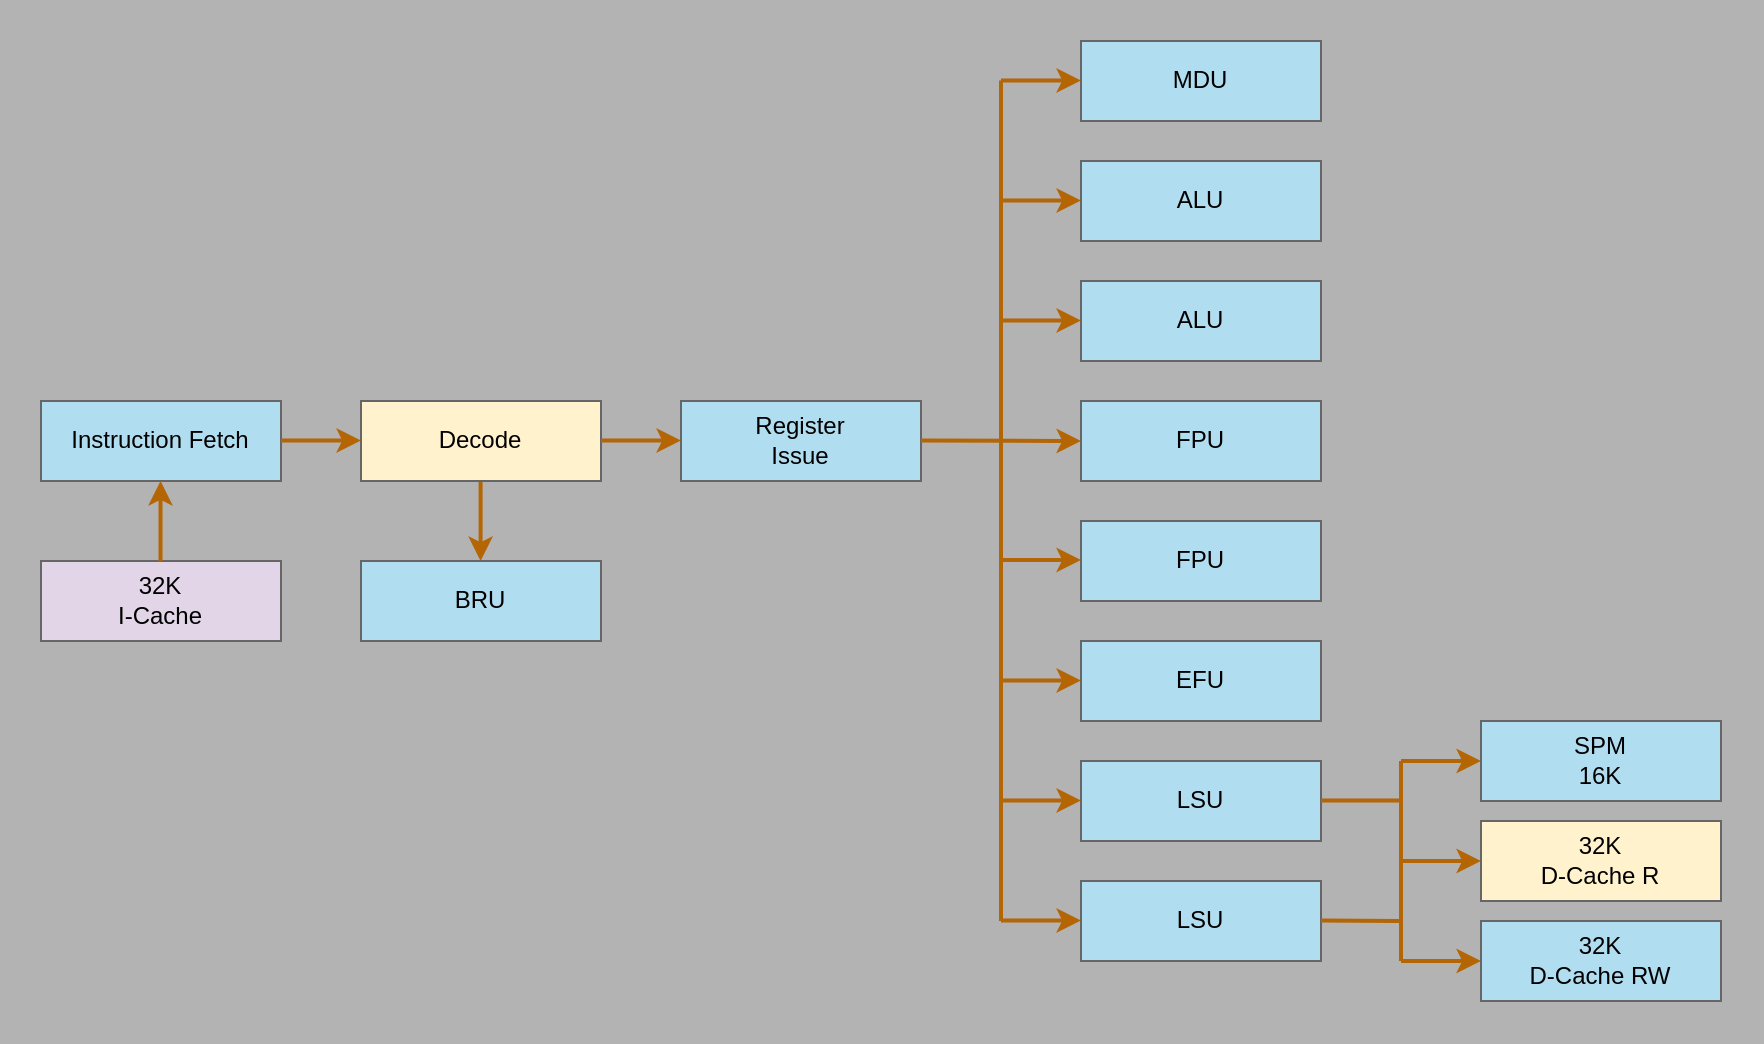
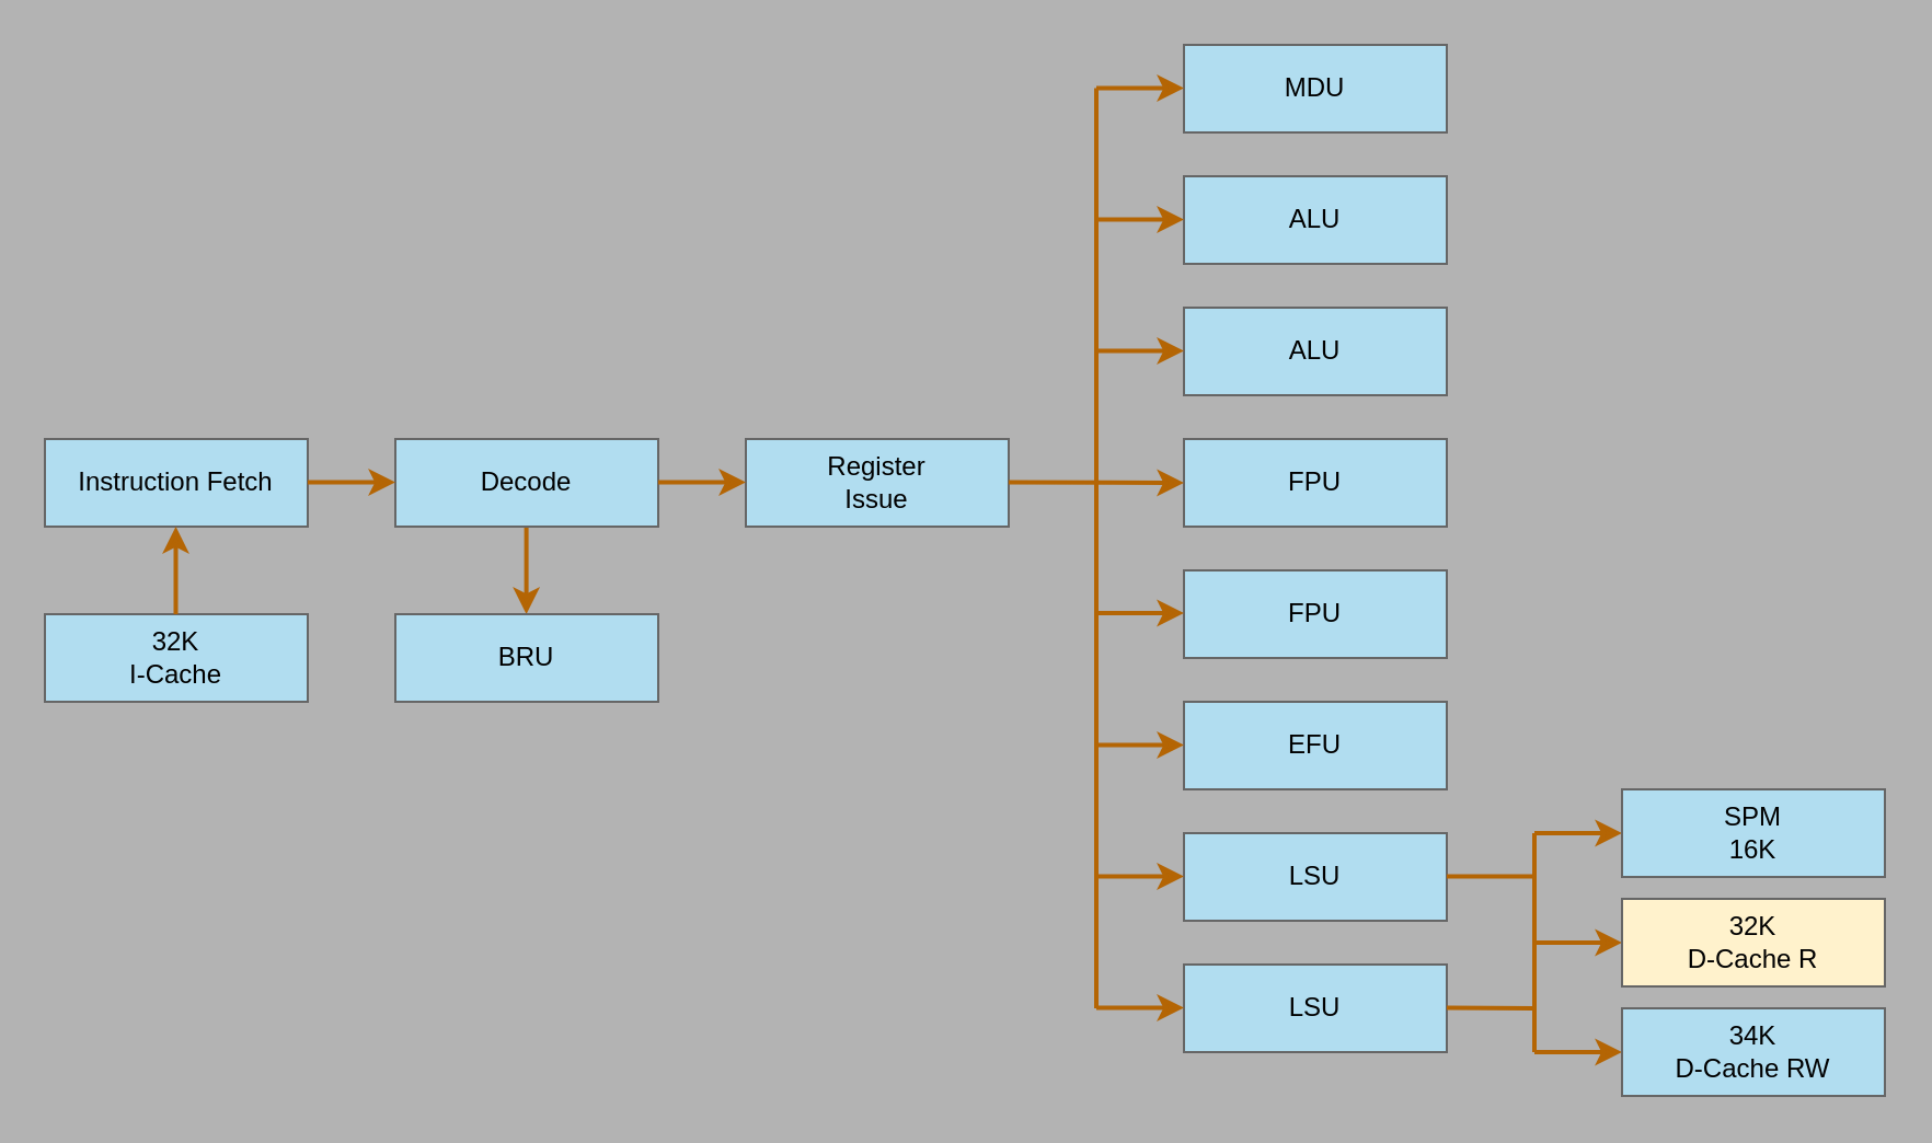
  <mxCell id="0" />
  <mxCell id="1" parent="0" />
- <mxCell id="2" value="32K&lt;br&gt;I-Cache" style="rounded=0;whiteSpace=wrap;html=1;fillColor=#e1d5e7;strokeColor=#666666;" vertex="1" parent="1"><mxGeometry x="20" y="280" width="120" height="40" as="geometry" /></mxCell>
+ <mxCell id="2" value="32K&lt;br&gt;I-Cache" style="rounded=0;whiteSpace=wrap;html=1;fillColor=#b1ddf0;strokeColor=#666666;" vertex="1" parent="1"><mxGeometry x="20" y="280" width="120" height="40" as="geometry" /></mxCell>
  <mxCell id="3" value="Instruction Fetch" style="rounded=0;whiteSpace=wrap;html=1;fillColor=#b1ddf0;strokeColor=#666666;" vertex="1" parent="1"><mxGeometry x="20" y="200" width="120" height="40" as="geometry" /></mxCell>
  <mxCell id="4" value="" style="endArrow=classic;html=1;rounded=0;strokeWidth=2;fillColor=#fad7ac;strokeColor=#b46504;" edge="1" parent="1"><mxGeometry width="50" height="50" relative="1" as="geometry"><mxPoint x="239.8" y="240" as="sourcePoint" /><mxPoint x="239.8" y="280" as="targetPoint" /></mxGeometry></mxCell>
  <mxCell id="5" value="" style="endArrow=classic;html=1;rounded=0;strokeWidth=2;fillColor=#fad7ac;strokeColor=#b46504;" edge="1" parent="1"><mxGeometry width="50" height="50" relative="1" as="geometry"><mxPoint x="79.76" y="280" as="sourcePoint" /><mxPoint x="79.76" y="240" as="targetPoint" /></mxGeometry></mxCell>
  <mxCell id="6" value="Register&lt;br&gt;Issue" style="rounded=0;whiteSpace=wrap;html=1;fillColor=#b1ddf0;strokeColor=#666666;" vertex="1" parent="1"><mxGeometry x="340" y="200" width="120" height="40" as="geometry" /></mxCell>
- <mxCell id="7" value="Decode" style="rounded=0;whiteSpace=wrap;html=1;fillColor=#fff2cc;strokeColor=#666666;" vertex="1" parent="1"><mxGeometry x="180" y="200" width="120" height="40" as="geometry" /></mxCell>
+ <mxCell id="7" value="Decode" style="rounded=0;whiteSpace=wrap;html=1;fillColor=#b1ddf0;strokeColor=#666666;" vertex="1" parent="1"><mxGeometry x="180" y="200" width="120" height="40" as="geometry" /></mxCell>
  <mxCell id="8" value="BRU" style="rounded=0;whiteSpace=wrap;html=1;fillColor=#b1ddf0;strokeColor=#666666;" vertex="1" parent="1"><mxGeometry x="180" y="280" width="120" height="40" as="geometry" /></mxCell>
  <mxCell id="9" value="ALU" style="rounded=0;whiteSpace=wrap;html=1;fillColor=#b1ddf0;strokeColor=#666666;" vertex="1" parent="1"><mxGeometry x="540" y="80" width="120" height="40" as="geometry" /></mxCell>
  <mxCell id="10" value="ALU" style="rounded=0;whiteSpace=wrap;html=1;fillColor=#b1ddf0;strokeColor=#666666;" vertex="1" parent="1"><mxGeometry x="540" y="140" width="120" height="40" as="geometry" /></mxCell>
  <mxCell id="11" value="FPU" style="rounded=0;whiteSpace=wrap;html=1;fillColor=#b1ddf0;strokeColor=#666666;" vertex="1" parent="1"><mxGeometry x="540" y="200" width="120" height="40" as="geometry" /></mxCell>
  <mxCell id="12" value="FPU" style="rounded=0;whiteSpace=wrap;html=1;fillColor=#b1ddf0;strokeColor=#666666;" vertex="1" parent="1"><mxGeometry x="540" y="260" width="120" height="40" as="geometry" /></mxCell>
  <mxCell id="13" value="MDU" style="rounded=0;whiteSpace=wrap;html=1;fillColor=#b1ddf0;strokeColor=#666666;" vertex="1" parent="1"><mxGeometry x="540" y="20" width="120" height="40" as="geometry" /></mxCell>
  <mxCell id="14" value="EFU" style="rounded=0;whiteSpace=wrap;html=1;fillColor=#b1ddf0;strokeColor=#666666;" vertex="1" parent="1"><mxGeometry x="540" y="320" width="120" height="40" as="geometry" /></mxCell>
  <mxCell id="15" value="LSU" style="rounded=0;whiteSpace=wrap;html=1;fillColor=#b1ddf0;strokeColor=#666666;" vertex="1" parent="1"><mxGeometry x="540" y="380" width="120" height="40" as="geometry" /></mxCell>
  <mxCell id="16" value="LSU" style="rounded=0;whiteSpace=wrap;html=1;fillColor=#b1ddf0;strokeColor=#666666;" vertex="1" parent="1"><mxGeometry x="540" y="440" width="120" height="40" as="geometry" /></mxCell>
  <mxCell id="17" value="" style="endArrow=classic;html=1;rounded=0;strokeWidth=2;fillColor=#fad7ac;strokeColor=#b46504;" edge="1" parent="1"><mxGeometry width="50" height="50" relative="1" as="geometry"><mxPoint x="140" y="219.76" as="sourcePoint" /><mxPoint x="180" y="219.76" as="targetPoint" /></mxGeometry></mxCell>
  <mxCell id="18" value="" style="endArrow=classic;html=1;rounded=0;strokeWidth=2;fillColor=#fad7ac;strokeColor=#b46504;" edge="1" parent="1"><mxGeometry width="50" height="50" relative="1" as="geometry"><mxPoint x="300" y="219.76" as="sourcePoint" /><mxPoint x="340" y="219.76" as="targetPoint" /></mxGeometry></mxCell>
  <mxCell id="19" value="" style="endArrow=classic;html=1;rounded=0;strokeWidth=2;fillColor=#fad7ac;strokeColor=#b46504;" edge="1" parent="1"><mxGeometry width="50" height="50" relative="1" as="geometry"><mxPoint x="460" y="219.76" as="sourcePoint" /><mxPoint x="540" y="220" as="targetPoint" /></mxGeometry></mxCell>
  <mxCell id="20" value="" style="endArrow=classic;html=1;rounded=0;strokeWidth=2;fillColor=#fad7ac;strokeColor=#b46504;" edge="1" parent="1"><mxGeometry width="50" height="50" relative="1" as="geometry"><mxPoint x="500" y="159.76" as="sourcePoint" /><mxPoint x="540" y="159.76" as="targetPoint" /></mxGeometry></mxCell>
  <mxCell id="21" value="" style="endArrow=classic;html=1;rounded=0;strokeWidth=2;fillColor=#fad7ac;strokeColor=#b46504;" edge="1" parent="1"><mxGeometry width="50" height="50" relative="1" as="geometry"><mxPoint x="500" y="99.76" as="sourcePoint" /><mxPoint x="540" y="99.76" as="targetPoint" /></mxGeometry></mxCell>
  <mxCell id="22" value="" style="endArrow=classic;html=1;rounded=0;strokeWidth=2;fillColor=#fad7ac;strokeColor=#b46504;" edge="1" parent="1"><mxGeometry width="50" height="50" relative="1" as="geometry"><mxPoint x="500" y="39.76" as="sourcePoint" /><mxPoint x="540" y="39.76" as="targetPoint" /></mxGeometry></mxCell>
  <mxCell id="23" value="" style="endArrow=classic;html=1;rounded=0;strokeWidth=2;fillColor=#fad7ac;strokeColor=#b46504;" edge="1" parent="1"><mxGeometry width="50" height="50" relative="1" as="geometry"><mxPoint x="500" y="279.52" as="sourcePoint" /><mxPoint x="540" y="279.52" as="targetPoint" /></mxGeometry></mxCell>
  <mxCell id="24" value="" style="endArrow=classic;html=1;rounded=0;strokeWidth=2;fillColor=#fad7ac;strokeColor=#b46504;" edge="1" parent="1"><mxGeometry width="50" height="50" relative="1" as="geometry"><mxPoint x="500" y="339.76" as="sourcePoint" /><mxPoint x="540" y="339.76" as="targetPoint" /></mxGeometry></mxCell>
  <mxCell id="25" value="" style="endArrow=classic;html=1;rounded=0;strokeWidth=2;fillColor=#fad7ac;strokeColor=#b46504;" edge="1" parent="1"><mxGeometry width="50" height="50" relative="1" as="geometry"><mxPoint x="500" y="399.76" as="sourcePoint" /><mxPoint x="540" y="399.76" as="targetPoint" /></mxGeometry></mxCell>
  <mxCell id="26" value="" style="endArrow=classic;html=1;rounded=0;strokeWidth=2;fillColor=#fad7ac;strokeColor=#b46504;" edge="1" parent="1"><mxGeometry width="50" height="50" relative="1" as="geometry"><mxPoint x="500" y="459.76" as="sourcePoint" /><mxPoint x="540" y="459.76" as="targetPoint" /></mxGeometry></mxCell>
  <mxCell id="27" value="" style="endArrow=none;html=1;rounded=0;strokeWidth=2;fillColor=#fad7ac;strokeColor=#b46504;endFill=0;" edge="1" parent="1"><mxGeometry width="50" height="50" relative="1" as="geometry"><mxPoint x="500" y="460" as="sourcePoint" /><mxPoint x="500" y="39.76" as="targetPoint" /></mxGeometry></mxCell>
  <mxCell id="28" value="" style="endArrow=none;html=1;rounded=0;strokeWidth=2;fillColor=#fad7ac;strokeColor=#b46504;endFill=0;" edge="1" parent="1"><mxGeometry width="50" height="50" relative="1" as="geometry"><mxPoint x="660" y="399.8" as="sourcePoint" /><mxPoint x="700" y="399.8" as="targetPoint" /></mxGeometry></mxCell>
  <mxCell id="29" value="" style="endArrow=none;html=1;rounded=0;strokeWidth=2;fillColor=#fad7ac;strokeColor=#b46504;endFill=0;" edge="1" parent="1"><mxGeometry width="50" height="50" relative="1" as="geometry"><mxPoint x="660" y="459.8" as="sourcePoint" /><mxPoint x="700" y="460" as="targetPoint" /></mxGeometry></mxCell>
  <mxCell id="30" value="" style="endArrow=none;html=1;rounded=0;strokeWidth=2;fillColor=#fad7ac;strokeColor=#b46504;endFill=0;" edge="1" parent="1"><mxGeometry width="50" height="50" relative="1" as="geometry"><mxPoint x="700" y="380" as="sourcePoint" /><mxPoint x="700" y="480" as="targetPoint" /></mxGeometry></mxCell>
  <mxCell id="31" value="" style="endArrow=classic;html=1;rounded=0;strokeWidth=2;fillColor=#fad7ac;strokeColor=#b46504;" edge="1" parent="1"><mxGeometry width="50" height="50" relative="1" as="geometry"><mxPoint x="700" y="430" as="sourcePoint" /><mxPoint x="740" y="430" as="targetPoint" /></mxGeometry></mxCell>
  <mxCell id="32" value="" style="endArrow=classic;html=1;rounded=0;strokeWidth=2;fillColor=#fad7ac;strokeColor=#b46504;" edge="1" parent="1"><mxGeometry width="50" height="50" relative="1" as="geometry"><mxPoint x="700" y="480" as="sourcePoint" /><mxPoint x="740" y="480" as="targetPoint" /></mxGeometry></mxCell>
  <mxCell id="33" value="" style="endArrow=classic;html=1;rounded=0;strokeWidth=2;fillColor=#fad7ac;strokeColor=#b46504;" edge="1" parent="1"><mxGeometry width="50" height="50" relative="1" as="geometry"><mxPoint x="700" y="380" as="sourcePoint" /><mxPoint x="740" y="380" as="targetPoint" /></mxGeometry></mxCell>
  <mxCell id="34" value="SPM&lt;br&gt;16K" style="rounded=0;whiteSpace=wrap;html=1;fillColor=#b1ddf0;strokeColor=#666666;" vertex="1" parent="1"><mxGeometry x="740" y="360" width="120" height="40" as="geometry" /></mxCell>
  <mxCell id="35" value="32K&lt;br&gt;D-Cache R" style="rounded=0;whiteSpace=wrap;html=1;fillColor=#fff2cc;strokeColor=#666666;" vertex="1" parent="1"><mxGeometry x="740" y="410" width="120" height="40" as="geometry" /></mxCell>
- <mxCell id="36" value="32K&lt;br&gt;D-Cache RW" style="rounded=0;whiteSpace=wrap;html=1;fillColor=#b1ddf0;strokeColor=#666666;" vertex="1" parent="1"><mxGeometry x="740" y="460" width="120" height="40" as="geometry" /></mxCell>
+ <mxCell id="36" value="34K&lt;br&gt;D-Cache RW" style="rounded=0;whiteSpace=wrap;html=1;fillColor=#b1ddf0;strokeColor=#666666;" vertex="1" parent="1"><mxGeometry x="740" y="460" width="120" height="40" as="geometry" /></mxCell>
